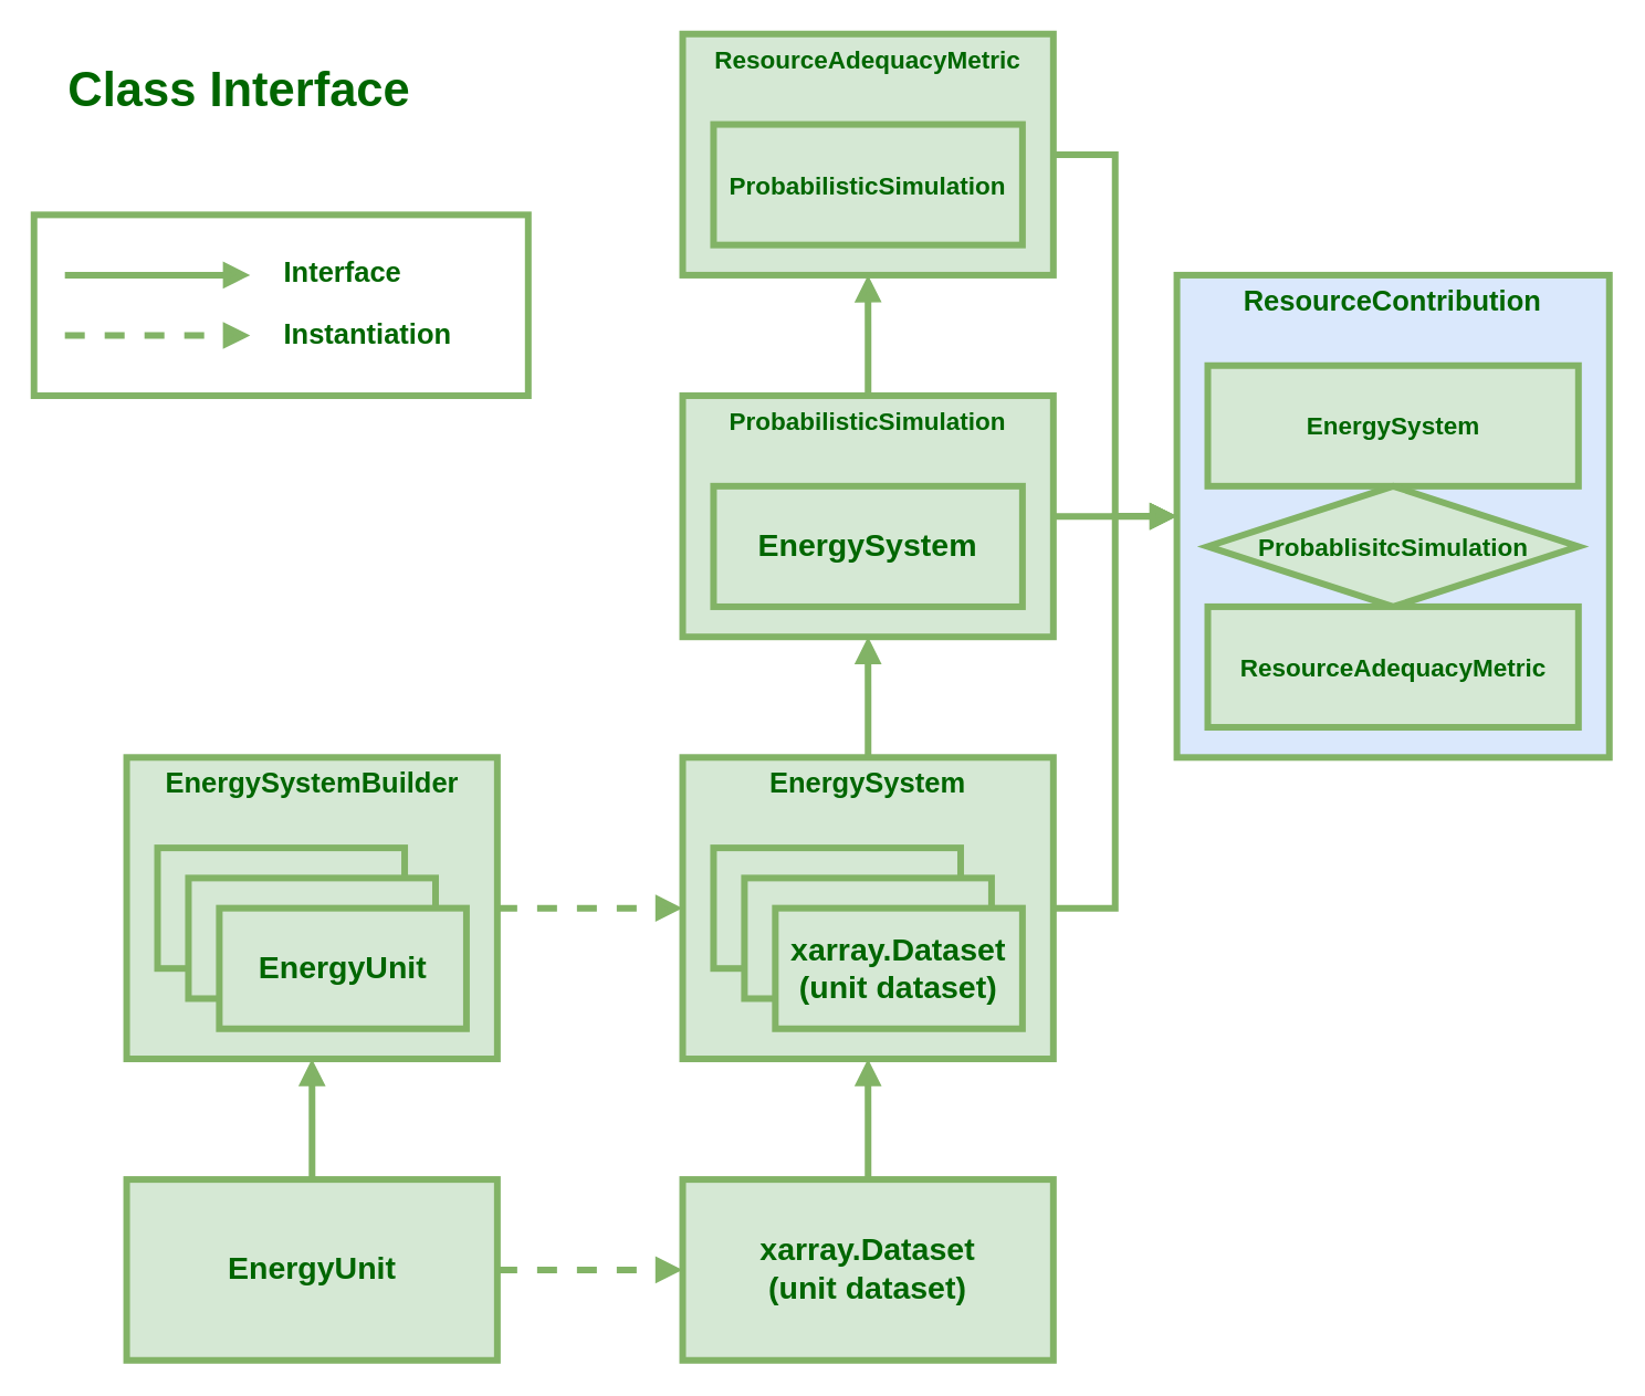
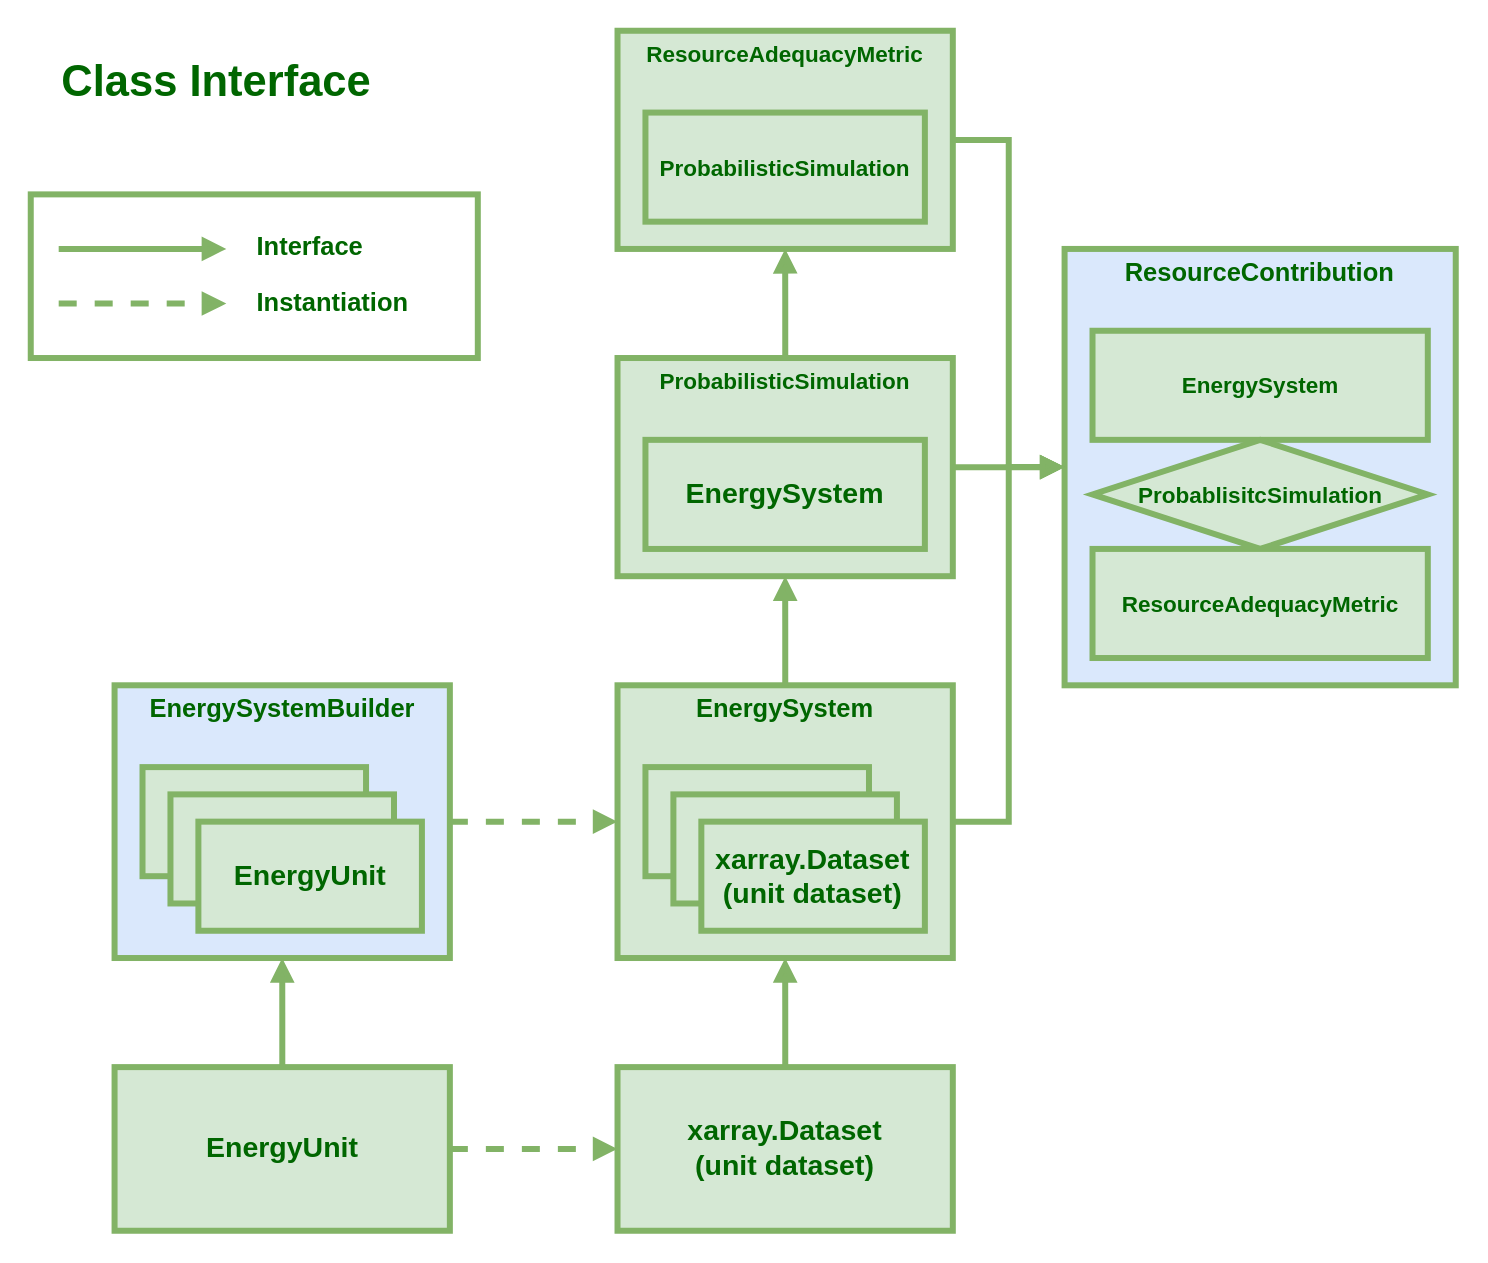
  <mxCell id="0" />
  <mxCell id="1" parent="0" />
  <mxCell id="2" value="" style="group;fontSize=34;strokeWidth=4;" vertex="1" connectable="0" parent="1"><mxGeometry x="20" y="20" width="950" height="800" as="geometry" /></mxCell>
  <mxCell id="3" value="" style="rounded=0;whiteSpace=wrap;html=1;fontFamily=Helvetica;fontSize=11;fillColor=none;strokeColor=#82b366;strokeWidth=4;" vertex="1" parent="2"><mxGeometry y="109.091" width="298.039" height="109.091" as="geometry" /></mxCell>
  <mxCell id="4" value="EnergyUnit" style="rounded=0;whiteSpace=wrap;html=1;fillColor=#d5e8d4;strokeColor=#82b366;fontColor=#006600;strokeWidth=4;fontStyle=1;fontSize=19;" vertex="1" parent="2"><mxGeometry x="55.882" y="690.909" width="223.529" height="109.091" as="geometry" /></mxCell>
- <mxCell id="5" value="EnergySystemBuilder" style="rounded=0;whiteSpace=wrap;html=1;verticalAlign=top;fillColor=#d5e8d4;strokeColor=#82b366;fontColor=#006600;strokeWidth=4;fontSize=17;fontStyle=1" vertex="1" parent="2"><mxGeometry x="55.882" y="436.364" width="223.529" height="181.818" as="geometry" /></mxCell>
+ <mxCell id="5" value="EnergySystemBuilder" style="rounded=0;whiteSpace=wrap;html=1;verticalAlign=top;fillColor=#dae8fc;strokeColor=#82b366;fontColor=#006600;strokeWidth=4;fontSize=17;fontStyle=1;" vertex="1" parent="2"><mxGeometry x="55.882" y="436.364" width="223.529" height="181.818" as="geometry" /></mxCell>
  <mxCell id="6" style="edgeStyle=orthogonalEdgeStyle;rounded=0;orthogonalLoop=1;jettySize=auto;html=1;entryX=0.5;entryY=1;entryDx=0;entryDy=0;fillColor=#d5e8d4;strokeColor=#82b366;fontColor=#006600;strokeWidth=4;endArrow=block;endFill=1;fontStyle=1" edge="1" parent="2" source="4" target="5"><mxGeometry relative="1" as="geometry" /></mxCell>
  <mxCell id="7" value="" style="rounded=0;whiteSpace=wrap;html=1;fillColor=#d5e8d4;strokeColor=#82b366;fontColor=#006600;strokeWidth=4;fontSize=11;fontStyle=1" vertex="1" parent="2"><mxGeometry x="74.51" y="490.909" width="149.02" height="72.727" as="geometry" /></mxCell>
  <mxCell id="8" value="&lt;div style=&quot;font-size: 19px;&quot;&gt;xarray.Dataset&lt;br style=&quot;font-size: 19px;&quot;&gt;&lt;/div&gt;&lt;div style=&quot;font-size: 19px;&quot;&gt;(unit dataset)&lt;/div&gt;" style="rounded=0;whiteSpace=wrap;html=1;align=center;verticalAlign=middle;fillColor=#d5e8d4;strokeColor=#82b366;fontColor=#006600;strokeWidth=4;fontStyle=1;fontSize=19;" vertex="1" parent="2"><mxGeometry x="391.176" y="690.909" width="223.529" height="109.091" as="geometry" /></mxCell>
  <mxCell id="9" style="edgeStyle=orthogonalEdgeStyle;rounded=0;orthogonalLoop=1;jettySize=auto;html=1;dashed=1;fillColor=#d5e8d4;strokeColor=#82b366;fontColor=#006600;strokeWidth=4;endArrow=block;endFill=1;fontStyle=1" edge="1" parent="2" source="4" target="8"><mxGeometry relative="1" as="geometry" /></mxCell>
  <mxCell id="10" value="" style="rounded=0;whiteSpace=wrap;html=1;fillColor=#d5e8d4;strokeColor=#82b366;fontColor=#006600;strokeWidth=4;fontStyle=1" vertex="1" parent="2"><mxGeometry x="93.137" y="509.091" width="149.02" height="72.727" as="geometry" /></mxCell>
  <mxCell id="11" value="EnergyUnit" style="rounded=0;whiteSpace=wrap;html=1;fillColor=#d5e8d4;strokeColor=#82b366;fontColor=#006600;strokeWidth=4;fontStyle=1;fontSize=19;" vertex="1" parent="2"><mxGeometry x="111.765" y="527.273" width="149.02" height="72.727" as="geometry" /></mxCell>
  <mxCell id="12" value="EnergySystem" style="rounded=0;whiteSpace=wrap;html=1;verticalAlign=top;fillColor=#d5e8d4;strokeColor=#82b366;fontColor=#006600;strokeWidth=4;fontSize=17;fontStyle=1" vertex="1" parent="2"><mxGeometry x="391.176" y="436.364" width="223.529" height="181.818" as="geometry" /></mxCell>
  <mxCell id="13" style="edgeStyle=orthogonalEdgeStyle;rounded=0;orthogonalLoop=1;jettySize=auto;html=1;entryX=0;entryY=0.5;entryDx=0;entryDy=0;dashed=1;fillColor=#d5e8d4;strokeColor=#82b366;fontColor=#006600;strokeWidth=4;endArrow=block;endFill=1;fontStyle=1" edge="1" parent="2" source="5" target="12"><mxGeometry relative="1" as="geometry" /></mxCell>
  <mxCell id="14" style="edgeStyle=orthogonalEdgeStyle;rounded=0;orthogonalLoop=1;jettySize=auto;html=1;entryX=0.5;entryY=1;entryDx=0;entryDy=0;fillColor=#d5e8d4;strokeColor=#82b366;fontColor=#006600;strokeWidth=4;endArrow=block;endFill=1;fontStyle=1" edge="1" parent="2" source="8" target="12"><mxGeometry relative="1" as="geometry" /></mxCell>
  <mxCell id="15" value="" style="rounded=0;whiteSpace=wrap;html=1;fillColor=#d5e8d4;strokeColor=#82b366;fontColor=#006600;strokeWidth=4;fontStyle=1" vertex="1" parent="2"><mxGeometry x="409.804" y="490.909" width="149.02" height="72.727" as="geometry" /></mxCell>
  <mxCell id="16" value="" style="rounded=0;whiteSpace=wrap;html=1;fillColor=#d5e8d4;strokeColor=#82b366;fontColor=#006600;strokeWidth=4;fontStyle=1" vertex="1" parent="2"><mxGeometry x="428.431" y="509.091" width="149.02" height="72.727" as="geometry" /></mxCell>
  <mxCell id="17" value="&lt;div style=&quot;font-size: 19px;&quot;&gt;xarray.Dataset&lt;/div&gt;&lt;div style=&quot;font-size: 19px;&quot;&gt;(unit dataset)&lt;br style=&quot;font-size: 19px;&quot;&gt;&lt;/div&gt;" style="rounded=0;whiteSpace=wrap;html=1;fillColor=#d5e8d4;strokeColor=#82b366;fontColor=#006600;strokeWidth=4;fontSize=19;fontStyle=1" vertex="1" parent="2"><mxGeometry x="447.059" y="527.273" width="149.02" height="72.727" as="geometry" /></mxCell>
  <mxCell id="18" value="&lt;font style=&quot;font-size: 15px;&quot;&gt;ProbabilisticSimulation&lt;/font&gt;" style="rounded=0;whiteSpace=wrap;html=1;verticalAlign=top;fillColor=#d5e8d4;strokeColor=#82b366;fontColor=#006600;strokeWidth=4;fontSize=15;fontStyle=1" vertex="1" parent="2"><mxGeometry x="391.176" y="218.182" width="223.529" height="145.455" as="geometry" /></mxCell>
  <mxCell id="19" style="edgeStyle=orthogonalEdgeStyle;shape=connector;rounded=0;orthogonalLoop=1;jettySize=auto;html=1;entryX=0.5;entryY=1;entryDx=0;entryDy=0;labelBackgroundColor=default;strokeColor=#82b366;strokeWidth=4;fontFamily=Helvetica;fontSize=11;fontColor=#006600;endArrow=block;endFill=1;fillColor=#d5e8d4;fontStyle=1" edge="1" parent="2" source="12" target="18"><mxGeometry relative="1" as="geometry" /></mxCell>
  <mxCell id="20" value="EnergySystem" style="rounded=0;whiteSpace=wrap;html=1;fillColor=#d5e8d4;strokeColor=#82b366;fontColor=#006600;strokeWidth=4;fontSize=19;fontStyle=1" vertex="1" parent="2"><mxGeometry x="409.804" y="272.727" width="186.275" height="72.727" as="geometry" /></mxCell>
  <mxCell id="21" value="ResourceAdequacyMetric" style="rounded=0;whiteSpace=wrap;html=1;verticalAlign=top;fillColor=#d5e8d4;strokeColor=#82b366;fontColor=#006600;strokeWidth=4;fontSize=15;fontStyle=1" vertex="1" parent="2"><mxGeometry x="391.176" width="223.529" height="145.455" as="geometry" /></mxCell>
  <mxCell id="22" style="edgeStyle=orthogonalEdgeStyle;shape=connector;rounded=0;orthogonalLoop=1;jettySize=auto;html=1;entryX=0.5;entryY=1;entryDx=0;entryDy=0;labelBackgroundColor=default;strokeColor=#82b366;strokeWidth=4;fontFamily=Helvetica;fontSize=11;fontColor=#006600;endArrow=block;endFill=1;fillColor=#d5e8d4;fontStyle=1" edge="1" parent="2" source="18" target="21"><mxGeometry relative="1" as="geometry" /></mxCell>
  <mxCell id="23" value="ProbabilisticSimulation" style="rounded=0;whiteSpace=wrap;html=1;fillColor=#d5e8d4;strokeColor=#82b366;fontColor=#006600;strokeWidth=4;fontSize=15;fontStyle=1" vertex="1" parent="2"><mxGeometry x="409.804" y="54.545" width="186.275" height="72.727" as="geometry" /></mxCell>
  <mxCell id="24" value="ResourceContribution" style="rounded=0;whiteSpace=wrap;html=1;verticalAlign=top;fillColor=#dae8fc;strokeColor=#82b366;fontColor=#006600;strokeWidth=4;fontSize=17;fontStyle=1;" vertex="1" parent="2"><mxGeometry x="689.216" y="145.455" width="260.784" height="290.909" as="geometry" /></mxCell>
  <mxCell id="25" style="edgeStyle=orthogonalEdgeStyle;shape=connector;rounded=0;orthogonalLoop=1;jettySize=auto;html=1;entryX=0;entryY=0.5;entryDx=0;entryDy=0;labelBackgroundColor=default;strokeColor=#82b366;strokeWidth=4;fontFamily=Helvetica;fontSize=11;fontColor=#006600;endArrow=block;endFill=1;fillColor=#d5e8d4;fontStyle=1" edge="1" parent="2" source="12" target="24"><mxGeometry relative="1" as="geometry" /></mxCell>
  <mxCell id="26" style="edgeStyle=orthogonalEdgeStyle;shape=connector;rounded=0;orthogonalLoop=1;jettySize=auto;html=1;entryX=0;entryY=0.5;entryDx=0;entryDy=0;labelBackgroundColor=default;strokeColor=#82b366;strokeWidth=4;fontFamily=Helvetica;fontSize=11;fontColor=#006600;endArrow=block;endFill=1;fillColor=#d5e8d4;fontStyle=1" edge="1" parent="2" source="18" target="24"><mxGeometry relative="1" as="geometry" /></mxCell>
  <mxCell id="27" style="edgeStyle=orthogonalEdgeStyle;shape=connector;rounded=0;orthogonalLoop=1;jettySize=auto;html=1;entryX=0;entryY=0.5;entryDx=0;entryDy=0;labelBackgroundColor=default;strokeColor=#82b366;strokeWidth=4;fontFamily=Helvetica;fontSize=11;fontColor=#006600;endArrow=block;endFill=1;fillColor=#d5e8d4;fontStyle=1" edge="1" parent="2" source="21" target="24"><mxGeometry relative="1" as="geometry" /></mxCell>
  <mxCell id="28" value="EnergySystem" style="rounded=0;whiteSpace=wrap;html=1;fillColor=#d5e8d4;strokeColor=#82b366;fontColor=#006600;strokeWidth=4;fontSize=15;fontStyle=1" vertex="1" parent="2"><mxGeometry x="707.843" y="200" width="223.529" height="72.727" as="geometry" /></mxCell>
  <mxCell id="29" value="ProbablisitcSimulation" style="rhombus;whiteSpace=wrap;html=1;fillColor=#d5e8d4;strokeColor=#82b366;fontColor=#006600;strokeWidth=4;fontSize=15;fontStyle=1;" vertex="1" parent="2"><mxGeometry x="707.843" y="272.727" width="223.529" height="72.727" as="geometry" /></mxCell>
  <mxCell id="30" value="ResourceAdequacyMetric" style="rounded=0;whiteSpace=wrap;html=1;fillColor=#d5e8d4;strokeColor=#82b366;fontColor=#006600;strokeWidth=4;fontSize=15;fontStyle=1" vertex="1" parent="2"><mxGeometry x="707.843" y="345.455" width="223.529" height="72.727" as="geometry" /></mxCell>
  <mxCell id="31" style="edgeStyle=orthogonalEdgeStyle;rounded=0;orthogonalLoop=1;jettySize=auto;html=1;entryX=0;entryY=0.5;entryDx=0;entryDy=0;fillColor=#d5e8d4;strokeColor=#82b366;fontColor=#006600;strokeWidth=4;endArrow=block;endFill=1;fontStyle=1" edge="1" parent="2"><mxGeometry relative="1" as="geometry"><mxPoint x="18.627" y="145.455" as="sourcePoint" /><mxPoint x="130.392" y="145.455" as="targetPoint" /></mxGeometry></mxCell>
  <mxCell id="32" style="edgeStyle=orthogonalEdgeStyle;rounded=0;orthogonalLoop=1;jettySize=auto;html=1;entryX=0;entryY=0.5;entryDx=0;entryDy=0;dashed=1;fillColor=#d5e8d4;strokeColor=#82b366;fontColor=#006600;strokeWidth=4;endArrow=block;endFill=1;fontStyle=1" edge="1" parent="2"><mxGeometry relative="1" as="geometry"><mxPoint x="18.627" y="181.818" as="sourcePoint" /><mxPoint x="130.392" y="181.818" as="targetPoint" /></mxGeometry></mxCell>
  <mxCell id="33" value="Interface" style="text;html=1;strokeColor=none;fillColor=none;align=left;verticalAlign=middle;whiteSpace=wrap;rounded=0;fontSize=17;fontFamily=Helvetica;fontColor=#006600;fontStyle=1;strokeWidth=4;" vertex="1" parent="2"><mxGeometry x="149.02" y="127.273" width="111.765" height="36.364" as="geometry" /></mxCell>
  <mxCell id="34" value="Instantiation" style="text;html=1;strokeColor=none;fillColor=none;align=left;verticalAlign=middle;whiteSpace=wrap;rounded=0;fontSize=17;fontFamily=Helvetica;fontColor=#006600;fontStyle=1;strokeWidth=4;" vertex="1" parent="2"><mxGeometry x="149.02" y="163.636" width="111.765" height="36.364" as="geometry" /></mxCell>
  <mxCell id="35" value="&lt;b style=&quot;font-size: 29px;&quot;&gt;Class Interface&lt;br style=&quot;font-size: 29px;&quot;&gt;&lt;/b&gt;" style="text;html=1;strokeColor=none;fillColor=none;align=center;verticalAlign=middle;whiteSpace=wrap;rounded=0;fontSize=29;fontFamily=Helvetica;fontColor=#006600;strokeWidth=4;" vertex="1" parent="2"><mxGeometry x="12.255" y="6.818" width="223.529" height="54.545" as="geometry" /></mxCell>
